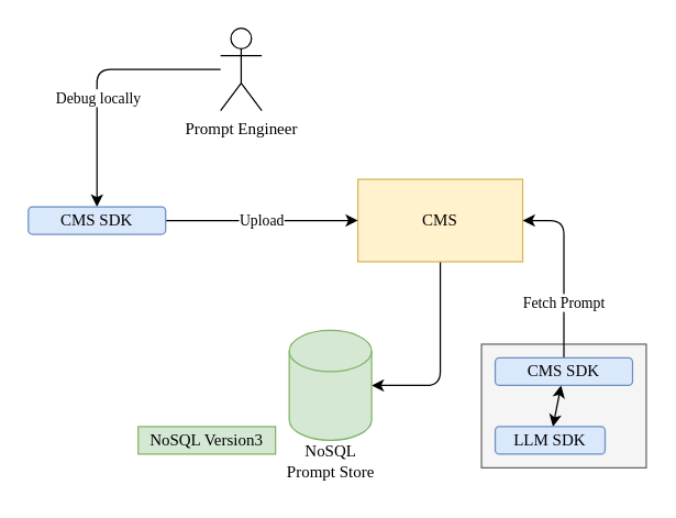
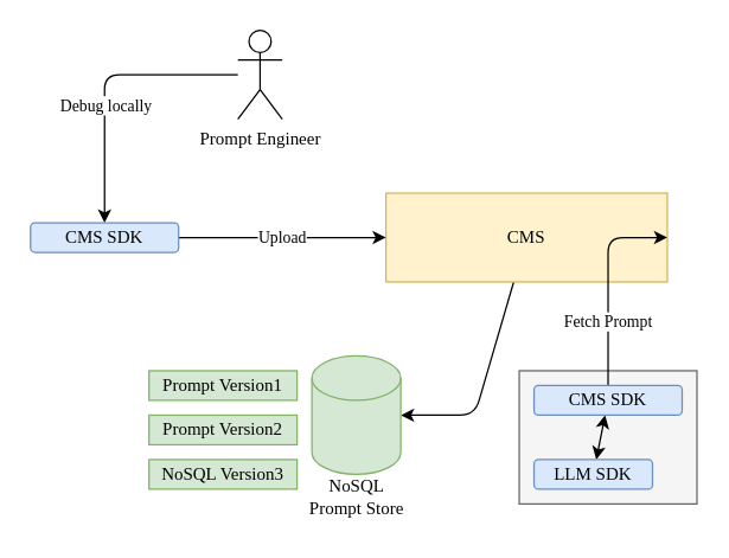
  <mxCell id="0" />
  <mxCell id="1" parent="0" />
  <mxCell id="2" value="" style="whiteSpace=wrap;html=1;fontFamily=Comic Sans MS;fillColor=#f5f5f5;fontColor=#333333;strokeColor=#666666;" vertex="1" parent="1"><mxGeometry x="350" y="250" width="120" height="90" as="geometry" /></mxCell>
  <mxCell id="3" style="edgeStyle=none;html=1;entryX=1;entryY=0.5;entryDx=0;entryDy=0;entryPerimeter=0;fontFamily=Comic Sans MS;" edge="1" parent="1" source="4" target="11"><mxGeometry relative="1" as="geometry"><Array as="points"><mxPoint x="320" y="280" /></Array></mxGeometry></mxCell>
- <mxCell id="4" value="CMS" style="whiteSpace=wrap;html=1;fontFamily=Comic Sans MS;fillColor=#fff2cc;strokeColor=#d6b656;" vertex="1" parent="1"><mxGeometry x="260" y="130" width="120" height="60" as="geometry" /></mxCell>
+ <mxCell id="4" value="CMS" style="whiteSpace=wrap;html=1;fontFamily=Comic Sans MS;fillColor=#fff2cc;strokeColor=#d6b656;" vertex="1" parent="1"><mxGeometry x="260" y="130" width="190" height="60" as="geometry" /></mxCell>
  <mxCell id="5" value="Fetch Prompt" style="edgeStyle=none;html=1;exitX=0.5;exitY=0;exitDx=0;exitDy=0;entryX=1;entryY=0.5;entryDx=0;entryDy=0;fontFamily=Comic Sans MS;" edge="1" parent="1" source="7" target="4"><mxGeometry x="-0.385" relative="1" as="geometry"><Array as="points"><mxPoint x="410" y="160" /></Array><mxPoint as="offset" /></mxGeometry></mxCell>
  <mxCell id="6" value="" style="edgeStyle=none;html=1;fontFamily=Comic Sans MS;startArrow=classic;startFill=1;" edge="1" parent="1" source="7" target="16"><mxGeometry relative="1" as="geometry" /></mxCell>
  <mxCell id="7" value="CMS SDK" style="rounded=1;whiteSpace=wrap;html=1;fontFamily=Comic Sans MS;fillColor=#dae8fc;strokeColor=#6c8ebf;" vertex="1" parent="1"><mxGeometry x="360" y="260" width="100" height="20" as="geometry" /></mxCell>
  <mxCell id="8" style="edgeStyle=none;html=1;entryX=0.5;entryY=0;entryDx=0;entryDy=0;fontFamily=Comic Sans MS;startArrow=none;startFill=0;" edge="1" parent="1" source="10" target="18"><mxGeometry relative="1" as="geometry"><Array as="points"><mxPoint x="70" y="50" /></Array></mxGeometry></mxCell>
  <mxCell id="9" value="Debug locally" style="edgeLabel;html=1;align=center;verticalAlign=middle;resizable=0;points=[];fontFamily=Comic Sans MS;" vertex="1" connectable="0" parent="8"><mxGeometry x="0.663" y="3" relative="1" as="geometry"><mxPoint x="-3" y="-48" as="offset" /></mxGeometry></mxCell>
  <mxCell id="10" value="Prompt Engineer" style="shape=umlActor;verticalLabelPosition=bottom;verticalAlign=top;html=1;outlineConnect=0;fontFamily=Comic Sans MS;" vertex="1" parent="1"><mxGeometry x="160" y="20" width="30" height="60" as="geometry" /></mxCell>
  <mxCell id="11" value="" style="shape=cylinder3;whiteSpace=wrap;html=1;boundedLbl=1;backgroundOutline=1;size=15;fontFamily=Comic Sans MS;fillColor=#d5e8d4;strokeColor=#82b366;" vertex="1" parent="1"><mxGeometry x="210" y="240" width="60" height="80" as="geometry" /></mxCell>
  <mxCell id="12" value="NoSQL&lt;br&gt;Prompt Store" style="text;html=1;align=center;verticalAlign=middle;resizable=0;points=[];autosize=1;strokeColor=none;fillColor=none;fontFamily=Comic Sans MS;" vertex="1" parent="1"><mxGeometry x="190" y="315" width="100" height="40" as="geometry" /></mxCell>
+ <mxCell id="13" value="Prompt Version1" style="rounded=0;whiteSpace=wrap;html=1;fontFamily=Comic Sans MS;fillColor=#d5e8d4;strokeColor=#82b366;" vertex="1" parent="1"><mxGeometry x="100" y="250" width="100" height="20" as="geometry" /></mxCell>
+ <mxCell id="14" value="Prompt Version2" style="rounded=0;whiteSpace=wrap;html=1;fontFamily=Comic Sans MS;fillColor=#d5e8d4;strokeColor=#82b366;" vertex="1" parent="1"><mxGeometry x="100" y="280" width="100" height="20" as="geometry" /></mxCell>
  <mxCell id="15" value="NoSQL Version3" style="rounded=0;whiteSpace=wrap;html=1;fontFamily=Comic Sans MS;fillColor=#d5e8d4;strokeColor=#82b366;" vertex="1" parent="1"><mxGeometry x="100" y="310" width="100" height="20" as="geometry" /></mxCell>
  <mxCell id="16" value="LLM SDK" style="rounded=1;whiteSpace=wrap;html=1;fontFamily=Comic Sans MS;fillColor=#dae8fc;strokeColor=#6c8ebf;" vertex="1" parent="1"><mxGeometry x="360" y="310" width="80" height="20" as="geometry" /></mxCell>
  <mxCell id="17" value="Upload" style="edgeStyle=none;html=1;exitX=1;exitY=0.5;exitDx=0;exitDy=0;fontFamily=Comic Sans MS;startArrow=none;startFill=0;" edge="1" parent="1" source="18" target="4"><mxGeometry relative="1" as="geometry" /></mxCell>
  <mxCell id="18" value="CMS SDK" style="rounded=1;whiteSpace=wrap;html=1;fontFamily=Comic Sans MS;fillColor=#dae8fc;strokeColor=#6c8ebf;" vertex="1" parent="1"><mxGeometry x="20" y="150" width="100" height="20" as="geometry" /></mxCell>
